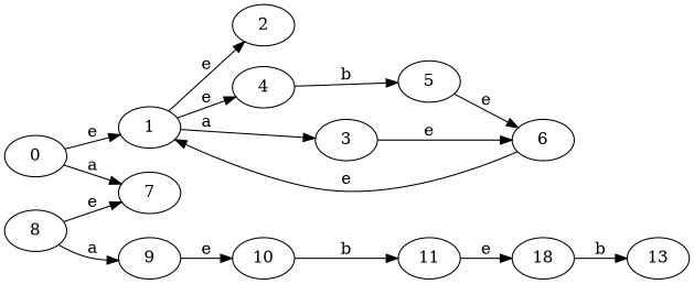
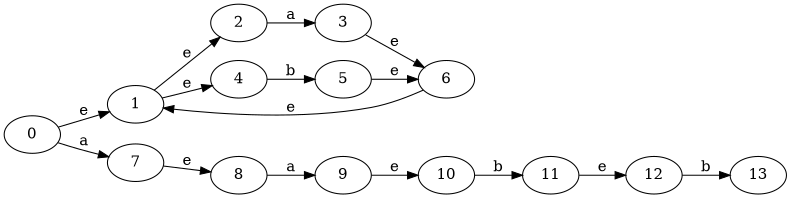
  digraph {
    rankdir=LR
    0
    1
    7
    2
    4
    8
    3
    5
    9
    6
    10
    11
-   12 [label=18]
+   12
    13
    0 -> 1 [label=e]
    0 -> 7 [label=a]
    1 -> 2 [label=e]
    1 -> 4 [label=e]
-   8 -> 7 [label=e]
-   1 -> 3 [label=a]
+   7 -> 8 [label=e]
+   2 -> 3 [label=a]
    4 -> 5 [label=b]
    8 -> 9 [label=a]
    3 -> 6 [label=e]
    5 -> 6 [label=e]
    9 -> 10 [label=e]
    6 -> 1 [label=e]
    10 -> 11 [label=b]
    11 -> 12 [label=e]
    12 -> 13 [label=b]
  }
